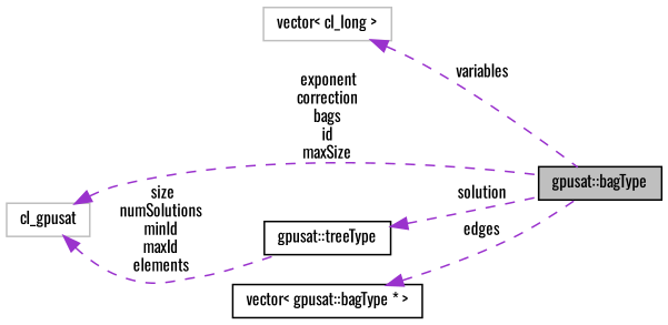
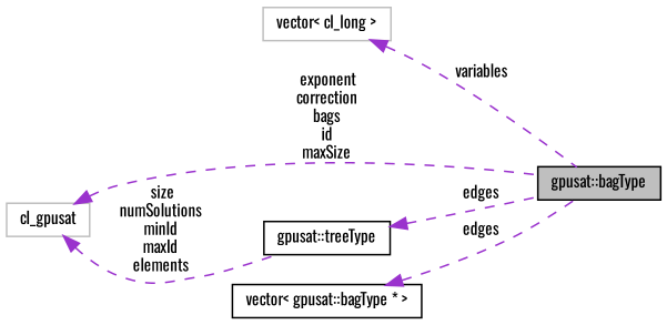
  digraph {
    fontname=Oswald
    rankdir=LR
    node [color=black fillcolor=white fontname=Oswald fontsize=10 shape=record style=filled]
    edge [color=darkorchid3 dir=back fontname=Oswald fontsize=10 labelfontname=Helvetica labelfontsize=10 style=dashed]
    n1 [fillcolor=grey75 fontcolor=black height=0.2 label="gpusat::bagType" width=0.4]
    n2 [color=grey75 height=0.2 label="vector\< cl_long \>" width=0.4]
    n3 [height=0.2 label="gpusat::treeType" width=0.4]
    n4 [color=grey75 height=0.2 label=cl_gpusat width=0.4]
    n5 [height=0.2 label="vector\< gpusat::bagType * \>" width=0.4]
    n2 -> n1 [label=" variables"]
-   n3 -> n1 [label=" solution"]
+   n3 -> n1 [label=" edges"]
    n4 -> n1 [label=" exponent\ncorrection\nbags\nid\nmaxSize"]
    n4 -> n3 [label=" size\nnumSolutions\nminId\nmaxId\nelements"]
    n5 -> n1 [label=" edges"]
  }
